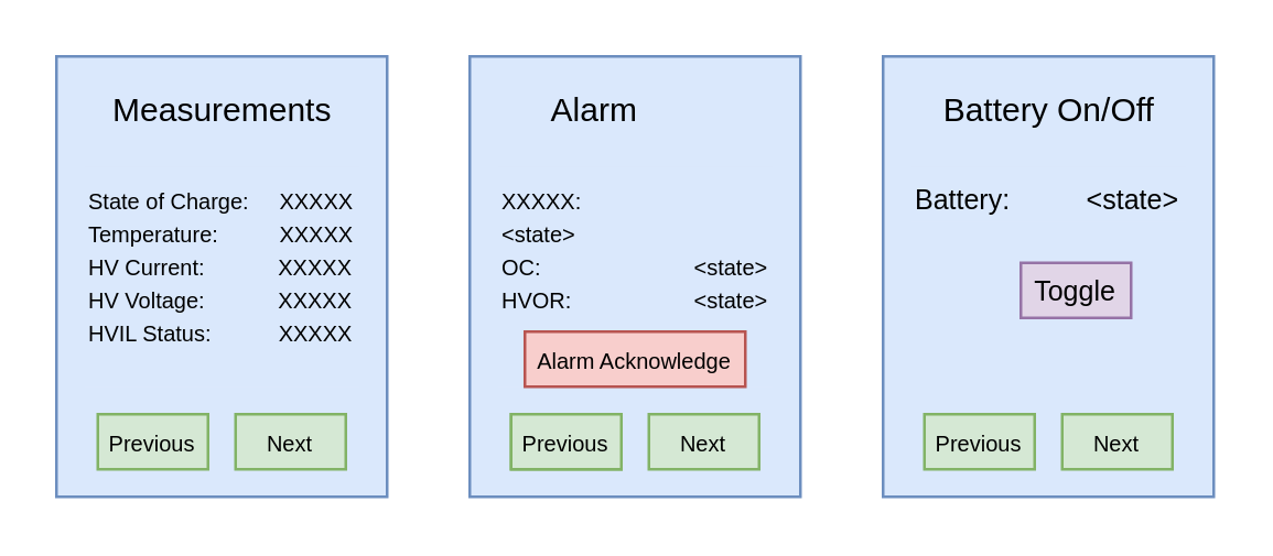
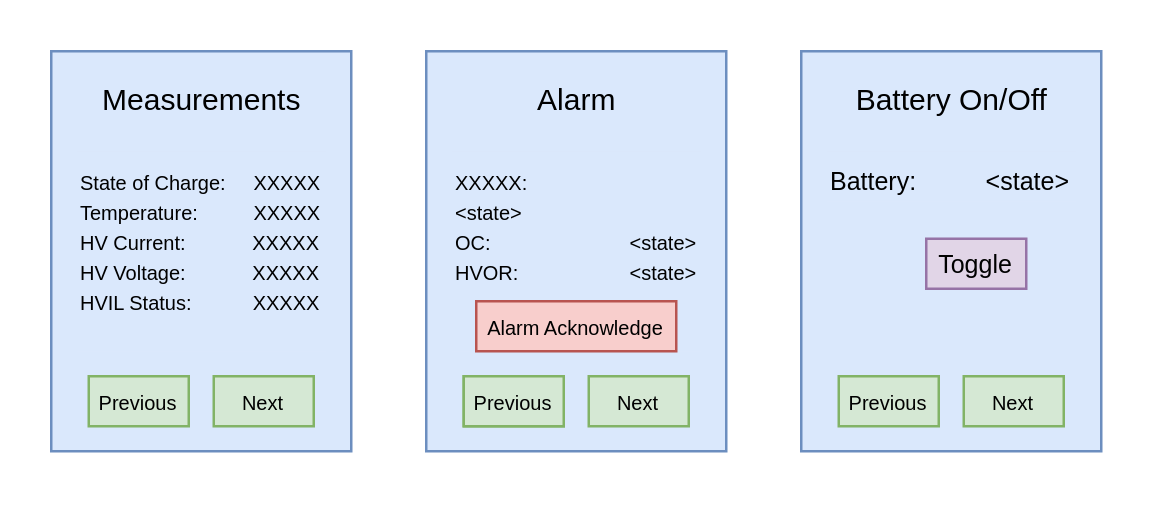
  <mxCell id="0" />
  <mxCell id="1" parent="0" />
  <mxCell id="2" value="" style="rounded=0;whiteSpace=wrap;html=1;fillColor=#dae8fc;strokeColor=#6c8ebf;" parent="1" vertex="1"><mxGeometry x="20" y="20" width="120" height="160" as="geometry" /></mxCell>
  <mxCell id="3" value="Measurements" style="text;html=1;align=center;verticalAlign=middle;resizable=0;points=[];autosize=1;" parent="1" vertex="1"><mxGeometry x="35" y="30" width="90" height="20" as="geometry" /></mxCell>
  <mxCell id="4" value="&lt;font style=&quot;font-size: 8px&quot;&gt;Previous&lt;/font&gt;" style="rounded=0;whiteSpace=wrap;html=1;fontSize=10;fillColor=#d5e8d4;strokeColor=#82b366;" parent="1" vertex="1"><mxGeometry x="35" y="150" width="40" height="20" as="geometry" /></mxCell>
  <mxCell id="5" value="&lt;font style=&quot;font-size: 8px&quot;&gt;Next&lt;/font&gt;" style="rounded=0;whiteSpace=wrap;html=1;fontSize=10;fillColor=#d5e8d4;strokeColor=#82b366;" parent="1" vertex="1"><mxGeometry x="85" y="150" width="40" height="20" as="geometry" /></mxCell>
  <mxCell id="6" value="&lt;font style=&quot;font-size: 8px&quot;&gt;State of Charge:&amp;nbsp; &amp;nbsp; &amp;nbsp;XXXXX&lt;br&gt;Temperature:&amp;nbsp; &amp;nbsp; &amp;nbsp; &amp;nbsp; &amp;nbsp; XXXXX&lt;br&gt;HV Current:&amp;nbsp; &amp;nbsp; &amp;nbsp; &amp;nbsp; &amp;nbsp; &amp;nbsp; XXXXX&lt;br&gt;HV Voltage:&amp;nbsp; &amp;nbsp; &amp;nbsp; &amp;nbsp; &amp;nbsp; &amp;nbsp; XXXXX&lt;br&gt;HVIL Status:&amp;nbsp; &amp;nbsp; &amp;nbsp; &amp;nbsp; &amp;nbsp; &amp;nbsp;XXXXX&lt;br&gt;&lt;/font&gt;" style="rounded=0;whiteSpace=wrap;html=1;fontSize=10;align=left;horizontal=1;verticalAlign=top;fillColor=#dae8fc;strokeColor=none;" parent="1" vertex="1"><mxGeometry x="30" y="60" width="100" height="80" as="geometry" /></mxCell>
  <mxCell id="7" value="" style="rounded=0;whiteSpace=wrap;html=1;fillColor=#dae8fc;strokeColor=#6c8ebf;" parent="1" vertex="1"><mxGeometry x="170" y="20" width="120" height="160" as="geometry" /></mxCell>
- <mxCell id="8" value="Alarm" style="text;html=1;align=center;verticalAlign=middle;resizable=0;points=[];autosize=1;" parent="1" vertex="1"><mxGeometry x="190" y="30" width="50" height="20" as="geometry" /></mxCell>
+ <mxCell id="8" value="Alarm" style="text;html=1;align=center;verticalAlign=middle;resizable=0;points=[];autosize=1;" parent="1" vertex="1"><mxGeometry x="205" y="30" width="50" height="20" as="geometry" /></mxCell>
  <mxCell id="9" value="&lt;font style=&quot;font-size: 8px&quot;&gt;Previous&lt;/font&gt;" style="rounded=0;whiteSpace=wrap;html=1;fontSize=10;fillColor=#d5e8d4;strokeColor=#82b366;" parent="1" vertex="1"><mxGeometry x="185" y="150" width="40" height="20" as="geometry" /></mxCell>
  <mxCell id="10" value="&lt;font style=&quot;font-size: 8px&quot;&gt;Next&lt;/font&gt;" style="rounded=0;whiteSpace=wrap;html=1;fontSize=10;fillColor=#d5e8d4;strokeColor=#82b366;" parent="1" vertex="1"><mxGeometry x="235" y="150" width="40" height="20" as="geometry" /></mxCell>
  <mxCell id="11" value="&lt;font style=&quot;font-size: 8px&quot;&gt;XXXXX:&amp;nbsp; &amp;nbsp; &amp;nbsp; &amp;nbsp; &amp;nbsp; &amp;nbsp; &amp;nbsp; &amp;nbsp; &amp;nbsp; &amp;nbsp; &amp;nbsp; &amp;lt;state&amp;gt;&lt;br&gt;OC:&amp;nbsp; &amp;nbsp; &amp;nbsp; &amp;nbsp; &amp;nbsp; &amp;nbsp; &amp;nbsp; &amp;nbsp; &amp;nbsp; &amp;nbsp; &amp;nbsp; &amp;nbsp; &amp;nbsp;&amp;lt;state&amp;gt; HVOR:&amp;nbsp; &amp;nbsp; &amp;nbsp; &amp;nbsp; &amp;nbsp; &amp;nbsp; &amp;nbsp; &amp;nbsp; &amp;nbsp; &amp;nbsp; &amp;lt;state&amp;gt;&lt;br&gt;&lt;/font&gt;" style="rounded=0;whiteSpace=wrap;html=1;fontSize=10;align=left;horizontal=1;verticalAlign=top;fillColor=#dae8fc;strokeColor=none;" parent="1" vertex="1"><mxGeometry x="180" y="60" width="100" height="80" as="geometry" /></mxCell>
  <mxCell id="12" value="" style="rounded=0;whiteSpace=wrap;html=1;fillColor=#dae8fc;strokeColor=#6c8ebf;" parent="1" vertex="1"><mxGeometry x="320" y="20" width="120" height="160" as="geometry" /></mxCell>
  <mxCell id="13" value="Battery On/Off" style="text;html=1;align=center;verticalAlign=middle;resizable=0;points=[];autosize=1;" parent="1" vertex="1"><mxGeometry x="335" y="30" width="90" height="20" as="geometry" /></mxCell>
  <mxCell id="14" value="&lt;font style=&quot;font-size: 8px&quot;&gt;Previous&lt;/font&gt;" style="rounded=0;whiteSpace=wrap;html=1;fontSize=10;fillColor=#d5e8d4;strokeColor=#82b366;" parent="1" vertex="1"><mxGeometry x="335" y="150" width="40" height="20" as="geometry" /></mxCell>
  <mxCell id="15" value="&lt;font style=&quot;font-size: 8px&quot;&gt;Next&lt;/font&gt;" style="rounded=0;whiteSpace=wrap;html=1;fontSize=10;fillColor=#d5e8d4;strokeColor=#82b366;" parent="1" vertex="1"><mxGeometry x="385" y="150" width="40" height="20" as="geometry" /></mxCell>
  <mxCell id="16" value="&lt;font style=&quot;font-size: 10px&quot;&gt;Battery:&amp;nbsp; &amp;nbsp; &amp;nbsp; &amp;nbsp; &amp;nbsp; &amp;lt;state&amp;gt;&lt;br&gt;&lt;br&gt;&lt;/font&gt;" style="rounded=0;whiteSpace=wrap;html=1;fontSize=10;align=left;horizontal=1;verticalAlign=top;fillColor=#dae8fc;strokeColor=none;" parent="1" vertex="1"><mxGeometry x="330" y="60" width="100" height="20" as="geometry" /></mxCell>
  <mxCell id="17" value="&lt;font style=&quot;font-size: 10px&quot;&gt;Toggle&lt;/font&gt;" style="rounded=0;whiteSpace=wrap;html=1;fontSize=10;fillColor=#e1d5e7;strokeColor=#9673a6;" parent="1" vertex="1"><mxGeometry x="370" y="95" width="40" height="20" as="geometry" /></mxCell>
  <mxCell id="18" value="&lt;font style=&quot;font-size: 8px&quot;&gt;Previous&lt;/font&gt;" style="rounded=0;whiteSpace=wrap;html=1;fontSize=10;fillColor=#d5e8d4;strokeColor=#82b366;" parent="1" vertex="1"><mxGeometry x="185" y="150" width="40" height="20" as="geometry" /></mxCell>
  <mxCell id="19" value="&lt;font style=&quot;font-size: 8px&quot;&gt;Alarm Acknowledge&lt;/font&gt;" style="rounded=0;whiteSpace=wrap;html=1;fontSize=10;fillColor=#f8cecc;strokeColor=#b85450;" parent="1" vertex="1"><mxGeometry x="190" y="120" width="80" height="20" as="geometry" /></mxCell>
